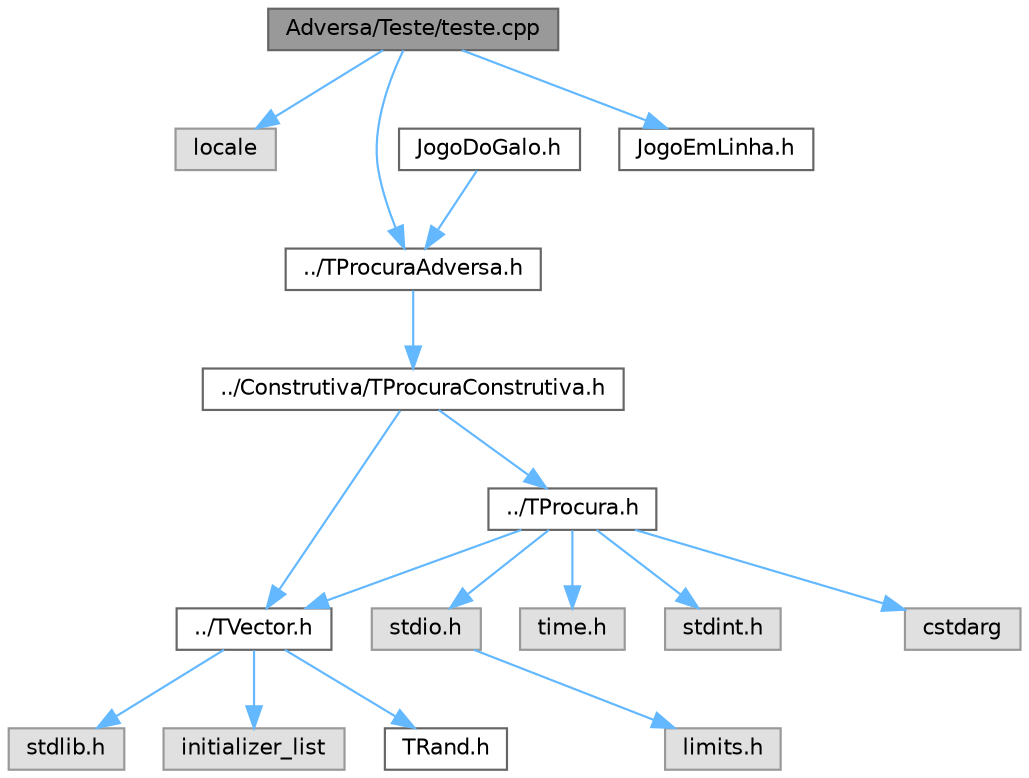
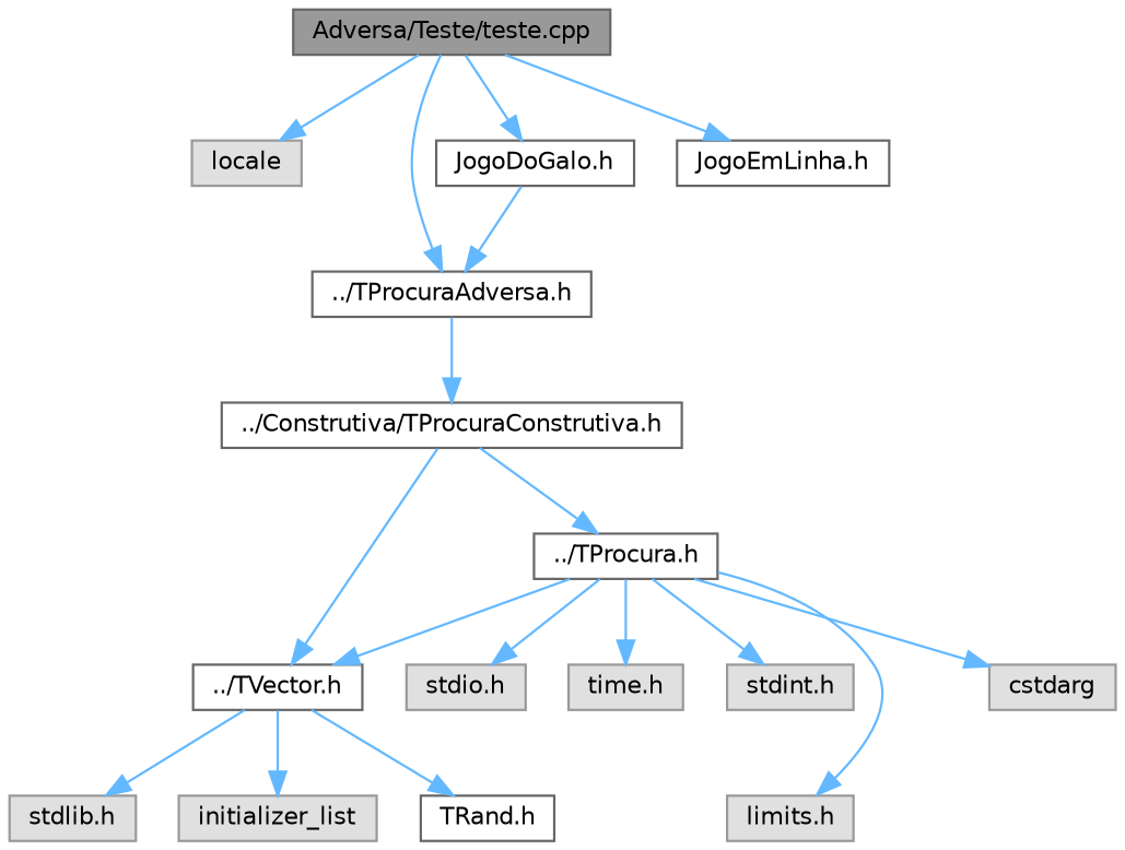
  digraph {
    node [color=grey60 fillcolor="#E0E0E0" fontname=Helvetica fontsize=10 shape=box style=filled]
    edge [color=steelblue1 fontname=Helvetica fontsize=10 labelfontname=Helvetica labelfontsize=10 style=solid]
    n1 [color=gray40 fillcolor=grey60 fontcolor=black height=0.2 label="Adversa/Teste/teste.cpp" width=0.4]
    n2 [height=0.2 label=locale width=0.4]
    n3 [color=grey40 fillcolor=white height=0.2 label="../TProcuraAdversa.h" width=0.4]
    n4 [color=grey40 fillcolor=white height=0.2 label="JogoDoGalo.h" width=0.4]
    n5 [color=grey40 fillcolor=white height=0.2 label="JogoEmLinha.h" width=0.4]
    n6 [height=0.2 label="stdio.h" width=0.4]
    n7 [color=grey40 fillcolor=white height=0.2 label="../Construtiva/TProcuraConstrutiva.h" width=0.4]
    n8 [color=grey40 fillcolor=white height=0.2 label="../TVector.h" width=0.4]
    n9 [color=grey40 fillcolor=white height=0.2 label="../TProcura.h" width=0.4]
    n10 [height=0.2 label="stdlib.h" width=0.4]
    n11 [height=0.2 label=initializer_list width=0.4]
    n12 [color=grey40 fillcolor=white height=0.2 label="TRand.h" width=0.4]
    n13 [height=0.2 label="time.h" width=0.4]
    n14 [height=0.2 label="stdint.h" width=0.4]
    n15 [height=0.2 label="limits.h" width=0.4]
    n16 [height=0.2 label=cstdarg width=0.4]
    n1 -> n2
    n1 -> n3
+   n1 -> n4
    n1 -> n5
    n3 -> n7
    n4 -> n3
    n7 -> n8
    n7 -> n9
    n8 -> n10
    n8 -> n11
    n8 -> n12
    n9 -> n6
    n9 -> n8
    n9 -> n13
    n9 -> n14
-   n6 -> n15
+   n9 -> n15
    n9 -> n16
  }
